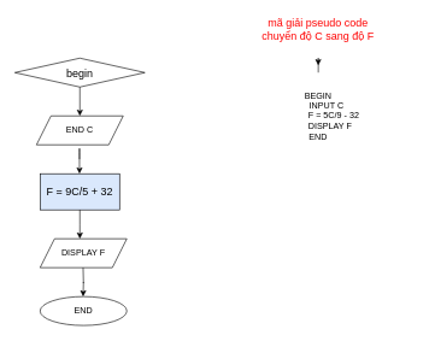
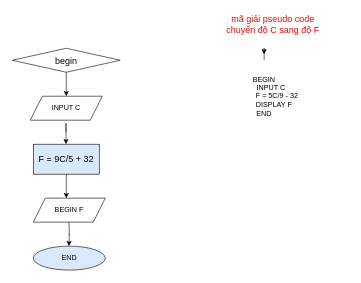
  <mxCell id="0" />
  <mxCell id="1" parent="0" />
- <mxCell id="2" value="&lt;font style=&quot;font-size: 15px&quot; color=&quot;#ff0000&quot;&gt;mã giải pseudo code &lt;br&gt;chuyển độ C sang độ F&lt;/font&gt;" style="text;html=1;strokeColor=none;fillColor=none;align=center;verticalAlign=middle;whiteSpace=wrap;rounded=0;" vertex="1" parent="1"><mxGeometry x="340" y="20" width="200" height="40" as="geometry" /></mxCell>
+ <mxCell id="2" value="&lt;font style=&quot;font-size: 15px&quot; color=&quot;#ff0000&quot;&gt;mã giải pseudo code &lt;br&gt;chuyển độ C sang độ F&lt;/font&gt;" style="text;html=1;strokeColor=none;fillColor=none;align=center;verticalAlign=middle;whiteSpace=wrap;rounded=0;" vertex="1" parent="1"><mxGeometry x="355" y="20" width="200" height="40" as="geometry" /></mxCell>
  <mxCell id="3" value="&lt;font style=&quot;font-size: 15px&quot;&gt;begin&lt;/font&gt;" style="rhombus;whiteSpace=wrap;html=1;" vertex="1" parent="1"><mxGeometry x="20" y="80" width="180" height="40" as="geometry" /></mxCell>
  <mxCell id="4" value="" style="endArrow=classic;html=1;exitX=0.5;exitY=1;exitDx=0;exitDy=0;" edge="1" parent="1" source="3"><mxGeometry width="50" height="50" relative="1" as="geometry"><mxPoint x="90" y="240" as="sourcePoint" /><mxPoint x="110" y="160" as="targetPoint" /></mxGeometry></mxCell>
- <mxCell id="5" value="END C" style="shape=parallelogram;perimeter=parallelogramPerimeter;whiteSpace=wrap;html=1;fixedSize=1;" vertex="1" parent="1"><mxGeometry x="50" y="160" width="120" height="40" as="geometry" /></mxCell>
+ <mxCell id="5" value="INPUT C" style="shape=parallelogram;perimeter=parallelogramPerimeter;whiteSpace=wrap;html=1;fixedSize=1;" vertex="1" parent="1"><mxGeometry x="50" y="160" width="120" height="40" as="geometry" /></mxCell>
  <mxCell id="6" value="" style="endArrow=classic;html=1;exitX=0.5;exitY=1;exitDx=0;exitDy=0;" edge="1" parent="1"><mxGeometry width="50" height="50" relative="1" as="geometry"><mxPoint x="109.5" y="220" as="sourcePoint" /><mxPoint x="109.5" y="240" as="targetPoint" /><Array as="points"><mxPoint x="109.5" y="200" /><mxPoint x="109.5" y="220" /></Array></mxGeometry></mxCell>
  <mxCell id="7" value="&lt;font style=&quot;font-size: 15px&quot;&gt;F = 9C/5 + 32&lt;/font&gt;" style="rounded=0;whiteSpace=wrap;html=1;fillColor=#dae8fc;" vertex="1" parent="1"><mxGeometry x="55" y="240" width="110" height="50" as="geometry" /></mxCell>
- <mxCell id="8" value="END" style="ellipse;whiteSpace=wrap;html=1;" vertex="1" parent="1"><mxGeometry x="55" y="410" width="120" height="40" as="geometry" /></mxCell>
+ <mxCell id="8" value="END" style="ellipse;whiteSpace=wrap;html=1;fillColor=#dae8fc;" vertex="1" parent="1"><mxGeometry x="55" y="410" width="120" height="40" as="geometry" /></mxCell>
  <mxCell id="9" style="edgeStyle=orthogonalEdgeStyle;rounded=0;orthogonalLoop=1;jettySize=auto;html=1;exitX=0.5;exitY=1;exitDx=0;exitDy=0;" edge="1" parent="1" source="7" target="7"><mxGeometry relative="1" as="geometry" /></mxCell>
  <mxCell id="10" value="" style="edgeStyle=orthogonalEdgeStyle;rounded=0;orthogonalLoop=1;jettySize=auto;html=1;exitX=0.5;exitY=1;exitDx=0;exitDy=0;" edge="1" parent="1" source="7"><mxGeometry relative="1" as="geometry"><mxPoint x="110" y="300" as="sourcePoint" /><mxPoint x="110" y="330" as="targetPoint" /><Array as="points" /></mxGeometry></mxCell>
- <mxCell id="11" value="&lt;span&gt;DISPLAY F&lt;/span&gt;" style="shape=parallelogram;perimeter=parallelogramPerimeter;whiteSpace=wrap;html=1;fixedSize=1;" vertex="1" parent="1"><mxGeometry x="55" y="330" width="120" height="40" as="geometry" /></mxCell>
+ <mxCell id="11" value="&lt;span&gt;BEGIN F&lt;/span&gt;" style="shape=parallelogram;perimeter=parallelogramPerimeter;whiteSpace=wrap;html=1;fixedSize=1;" vertex="1" parent="1"><mxGeometry x="55" y="330" width="120" height="40" as="geometry" /></mxCell>
  <mxCell id="12" value="" style="edgeStyle=orthogonalEdgeStyle;rounded=0;orthogonalLoop=1;jettySize=auto;html=1;exitX=0.5;exitY=1;exitDx=0;exitDy=0;" edge="1" parent="1"><mxGeometry relative="1" as="geometry"><mxPoint x="114.5" y="370" as="sourcePoint" /><mxPoint x="114.5" y="410" as="targetPoint" /><Array as="points" /></mxGeometry></mxCell>
  <mxCell id="13" style="edgeStyle=orthogonalEdgeStyle;rounded=0;orthogonalLoop=1;jettySize=auto;html=1;" edge="1" parent="1" source="14"><mxGeometry relative="1" as="geometry"><mxPoint x="440" y="90" as="targetPoint" /></mxGeometry></mxCell>
  <mxCell id="14" value="BEGIN&lt;br&gt;&amp;nbsp; &amp;nbsp; &amp;nbsp; &amp;nbsp;INPUT C&lt;br&gt;&amp;nbsp; &amp;nbsp; &amp;nbsp; &amp;nbsp; &amp;nbsp; &amp;nbsp; &amp;nbsp;F = 5C/9 - 32&lt;br&gt;&amp;nbsp; &amp;nbsp; &amp;nbsp; &amp;nbsp; &amp;nbsp; DISPLAY F&lt;br&gt;END" style="text;html=1;strokeColor=none;fillColor=none;align=center;verticalAlign=middle;whiteSpace=wrap;rounded=0;" vertex="1" parent="1"><mxGeometry x="300" y="100" width="280" height="120" as="geometry" /></mxCell>
  <mxCell id="15" style="edgeStyle=orthogonalEdgeStyle;rounded=0;orthogonalLoop=1;jettySize=auto;html=1;exitX=0.5;exitY=1;exitDx=0;exitDy=0;" edge="1" parent="1" source="14" target="14"><mxGeometry relative="1" as="geometry" /></mxCell>
